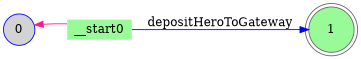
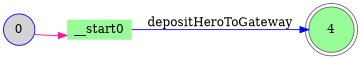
  digraph {
    rankdir=LR
    node [fillcolor=palegreen style=filled]
    n1 [color=blue fillcolor=lightgrey label=0 shape=circle]
-   n2 [color=gray40 label=1 shape=doublecircle]
+   n2 [color=gray40 label=4 shape=doublecircle]
    __start0 [color=darkgreen height=0 shape=none width=0]
-   __start0 -> n1 [color=deeppink]
+   n1 -> __start0 [color=deeppink]
    __start0 -> n2 [color=blue label=depositHeroToGateway]
  }
